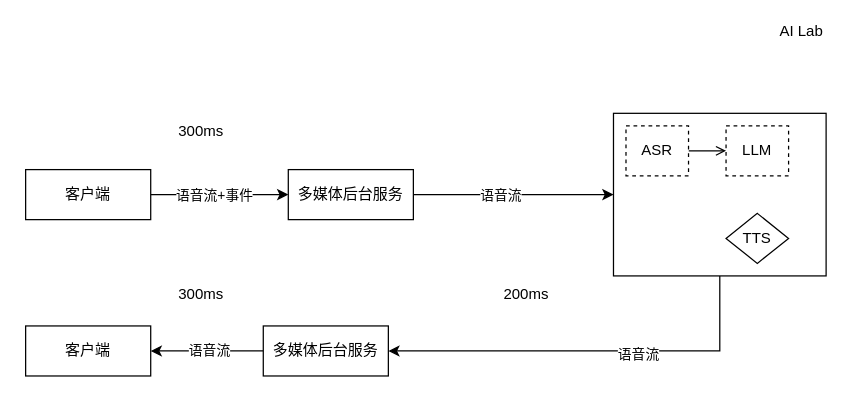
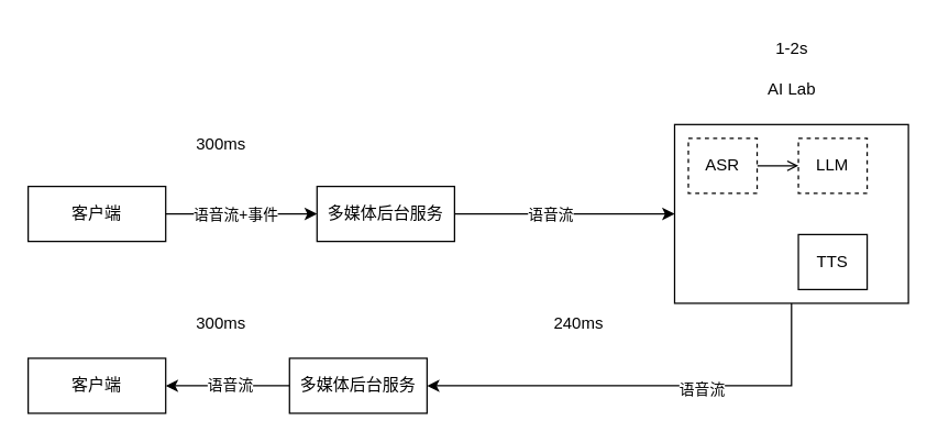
  <mxCell id="0" />
  <mxCell id="1" parent="0" />
  <mxCell id="2" style="edgeStyle=orthogonalEdgeStyle;rounded=0;orthogonalLoop=1;jettySize=auto;html=1;entryX=0;entryY=0.5;entryDx=0;entryDy=0;" parent="1" source="4" target="7" edge="1"><mxGeometry relative="1" as="geometry" /></mxCell>
  <mxCell id="3" value="语音流+事件" style="edgeLabel;html=1;align=center;verticalAlign=middle;resizable=0;points=[];" parent="2" vertex="1" connectable="0"><mxGeometry x="-0.089" relative="1" as="geometry"><mxPoint as="offset" /></mxGeometry></mxCell>
  <mxCell id="4" value="客户端" style="rounded=0;whiteSpace=wrap;html=1;" parent="1" vertex="1"><mxGeometry x="20" y="135" width="100" height="40" as="geometry" /></mxCell>
  <mxCell id="5" style="edgeStyle=orthogonalEdgeStyle;rounded=0;orthogonalLoop=1;jettySize=auto;html=1;entryX=0;entryY=0.5;entryDx=0;entryDy=0;" parent="1" source="7" target="14" edge="1"><mxGeometry relative="1" as="geometry" /></mxCell>
  <mxCell id="6" value="语音流" style="edgeLabel;html=1;align=center;verticalAlign=middle;resizable=0;points=[];" parent="5" vertex="1" connectable="0"><mxGeometry x="-0.141" relative="1" as="geometry"><mxPoint as="offset" /></mxGeometry></mxCell>
  <mxCell id="7" value="多媒体后台服务" style="rounded=0;whiteSpace=wrap;html=1;" parent="1" vertex="1"><mxGeometry x="230" y="135" width="100" height="40" as="geometry" /></mxCell>
  <mxCell id="8" value="客户端" style="rounded=0;whiteSpace=wrap;html=1;" parent="1" vertex="1"><mxGeometry x="20" y="260" width="100" height="40" as="geometry" /></mxCell>
  <mxCell id="9" value="" style="edgeStyle=orthogonalEdgeStyle;rounded=0;orthogonalLoop=1;jettySize=auto;html=1;" parent="1" source="11" target="8" edge="1"><mxGeometry relative="1" as="geometry" /></mxCell>
  <mxCell id="10" value="语音流" style="edgeLabel;html=1;align=center;verticalAlign=middle;resizable=0;points=[];" parent="9" vertex="1" connectable="0"><mxGeometry x="-0.022" y="-1" relative="1" as="geometry"><mxPoint as="offset" /></mxGeometry></mxCell>
  <mxCell id="11" value="多媒体后台服务" style="rounded=0;whiteSpace=wrap;html=1;" parent="1" vertex="1"><mxGeometry x="210" y="260" width="100" height="40" as="geometry" /></mxCell>
  <mxCell id="12" style="edgeStyle=orthogonalEdgeStyle;rounded=0;orthogonalLoop=1;jettySize=auto;html=1;exitX=0.5;exitY=1;exitDx=0;exitDy=0;entryX=1;entryY=0.5;entryDx=0;entryDy=0;" parent="1" source="14" target="11" edge="1"><mxGeometry relative="1" as="geometry"><mxPoint x="470" y="280" as="targetPoint" /></mxGeometry></mxCell>
  <mxCell id="13" value="语音流" style="edgeLabel;html=1;align=center;verticalAlign=middle;resizable=0;points=[];" parent="12" vertex="1" connectable="0"><mxGeometry x="-0.224" y="2" relative="1" as="geometry"><mxPoint as="offset" /></mxGeometry></mxCell>
  <mxCell id="14" value="" style="rounded=0;whiteSpace=wrap;html=1;" parent="1" vertex="1"><mxGeometry x="490" y="90" width="170" height="130" as="geometry" /></mxCell>
- <mxCell id="15" value="AI Lab" style="text;html=1;align=center;verticalAlign=middle;resizable=0;points=[];autosize=1;strokeColor=none;fillColor=none;" parent="1" vertex="1"><mxGeometry x="610" y="10" width="60" height="30" as="geometry" /></mxCell>
+ <mxCell id="15" value="AI Lab" style="text;html=1;align=center;verticalAlign=middle;resizable=0;points=[];autosize=1;strokeColor=none;fillColor=none;" parent="1" vertex="1"><mxGeometry x="545" y="50" width="60" height="30" as="geometry" /></mxCell>
  <mxCell id="16" style="edgeStyle=orthogonalEdgeStyle;rounded=0;orthogonalLoop=1;jettySize=auto;html=1;exitX=1;exitY=0.5;exitDx=0;exitDy=0;entryX=0;entryY=0.5;entryDx=0;entryDy=0;endArrow=open;" parent="1" source="17" target="18" edge="1"><mxGeometry relative="1" as="geometry" /></mxCell>
  <mxCell id="17" value="ASR" style="rounded=0;whiteSpace=wrap;html=1;dashed=1;" parent="1" vertex="1"><mxGeometry x="500" y="100" width="50" height="40" as="geometry" /></mxCell>
  <mxCell id="18" value="LLM" style="rounded=0;whiteSpace=wrap;html=1;dashed=1;" parent="1" vertex="1"><mxGeometry x="580" y="100" width="50" height="40" as="geometry" /></mxCell>
- <mxCell id="19" value="TTS" style="rhombus;whiteSpace=wrap;html=1;" parent="1" vertex="1"><mxGeometry x="580" y="170" width="50" height="40" as="geometry" /></mxCell>
+ <mxCell id="19" value="TTS" style="rounded=0;whiteSpace=wrap;html=1;" parent="1" vertex="1"><mxGeometry x="580" y="170" width="50" height="40" as="geometry" /></mxCell>
  <mxCell id="20" value="300ms" style="text;html=1;align=center;verticalAlign=middle;resizable=0;points=[];autosize=1;strokeColor=none;fillColor=none;" parent="1" vertex="1"><mxGeometry x="130" y="90" width="60" height="30" as="geometry" /></mxCell>
  <mxCell id="21" value="300ms" style="text;html=1;align=center;verticalAlign=middle;resizable=0;points=[];autosize=1;strokeColor=none;fillColor=none;" parent="1" vertex="1"><mxGeometry x="130" y="220" width="60" height="30" as="geometry" /></mxCell>
- <mxCell id="22" value="200ms" style="text;html=1;align=center;verticalAlign=middle;resizable=0;points=[];autosize=1;strokeColor=none;fillColor=none;" parent="1" vertex="1"><mxGeometry x="390" y="220" width="60" height="30" as="geometry" /></mxCell>
+ <mxCell id="22" value="240ms" style="text;html=1;align=center;verticalAlign=middle;resizable=0;points=[];autosize=1;strokeColor=none;fillColor=none;" parent="1" vertex="1"><mxGeometry x="390" y="220" width="60" height="30" as="geometry" /></mxCell>
+ <mxCell id="23" value="1-2s" style="text;html=1;align=center;verticalAlign=middle;resizable=0;points=[];autosize=1;strokeColor=none;fillColor=none;" parent="1" vertex="1"><mxGeometry x="550" y="20" width="50" height="30" as="geometry" /></mxCell>
